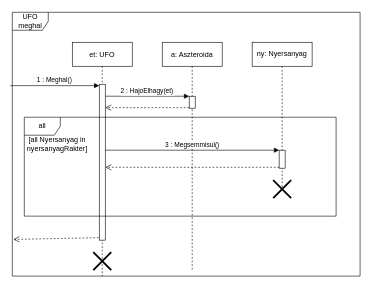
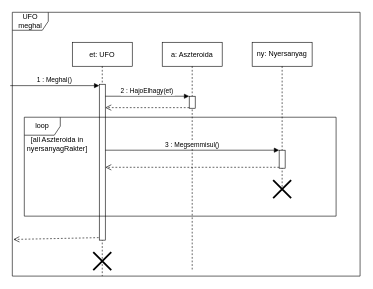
  <mxCell id="0" />
  <mxCell id="1" parent="0" />
  <mxCell id="2" value="UFO meghal" style="shape=umlFrame;whiteSpace=wrap;html=1;" vertex="1" parent="1"><mxGeometry x="20" y="20" width="580" height="440" as="geometry" /></mxCell>
  <mxCell id="3" value="et: UFO" style="shape=umlLifeline;perimeter=lifelinePerimeter;container=1;collapsible=0;recursiveResize=0;rounded=0;shadow=0;strokeWidth=1;" vertex="1" parent="1"><mxGeometry x="120" y="70" width="100" height="390" as="geometry" /></mxCell>
  <mxCell id="4" value="" style="points=[];perimeter=orthogonalPerimeter;rounded=0;shadow=0;strokeWidth=1;" vertex="1" parent="3"><mxGeometry x="45" y="70" width="10" height="260" as="geometry" /></mxCell>
  <mxCell id="5" value="" style="shape=umlDestroy;whiteSpace=wrap;html=1;strokeWidth=3;" vertex="1" parent="3"><mxGeometry x="35" y="350" width="30" height="30" as="geometry" /></mxCell>
  <mxCell id="6" value="a: Aszteroida" style="shape=umlLifeline;perimeter=lifelinePerimeter;container=1;collapsible=0;recursiveResize=0;rounded=0;shadow=0;strokeWidth=1;" vertex="1" parent="1"><mxGeometry x="270" y="70" width="100" height="380" as="geometry" /></mxCell>
  <mxCell id="7" value="" style="points=[];perimeter=orthogonalPerimeter;rounded=0;shadow=0;strokeWidth=1;" vertex="1" parent="6"><mxGeometry x="45" y="90" width="10" height="20" as="geometry" /></mxCell>
  <mxCell id="8" value="" style="verticalAlign=bottom;endArrow=open;dashed=1;endSize=8;exitX=0;exitY=0.95;shadow=0;strokeWidth=1;" edge="1" parent="1" source="7" target="4"><mxGeometry relative="1" as="geometry"><mxPoint x="245" y="226" as="targetPoint" /></mxGeometry></mxCell>
  <mxCell id="9" value="2 : HajoElhagy(et)" style="verticalAlign=bottom;endArrow=block;entryX=0;entryY=0;shadow=0;strokeWidth=1;" edge="1" parent="1" source="4" target="7"><mxGeometry relative="1" as="geometry"><mxPoint x="245" y="150" as="sourcePoint" /></mxGeometry></mxCell>
  <mxCell id="10" value="ny: Nyersanyag" style="shape=umlLifeline;perimeter=lifelinePerimeter;whiteSpace=wrap;html=1;container=1;collapsible=0;recursiveResize=0;outlineConnect=0;" vertex="1" parent="1"><mxGeometry x="420" y="70" width="100" height="250" as="geometry" /></mxCell>
  <mxCell id="11" value="" style="html=1;points=[];perimeter=orthogonalPerimeter;" vertex="1" parent="10"><mxGeometry x="45" y="180" width="10" height="30" as="geometry" /></mxCell>
  <mxCell id="12" value="" style="shape=umlDestroy;whiteSpace=wrap;html=1;strokeWidth=3;" vertex="1" parent="10"><mxGeometry x="35" y="230" width="30" height="30" as="geometry" /></mxCell>
  <mxCell id="13" value="3 : Megsemmisul()" style="html=1;verticalAlign=bottom;endArrow=block;entryX=0;entryY=0;" edge="1" parent="1" source="4" target="11"><mxGeometry relative="1" as="geometry"><mxPoint x="530" y="310" as="sourcePoint" /></mxGeometry></mxCell>
  <mxCell id="14" value="" style="html=1;verticalAlign=bottom;endArrow=open;dashed=1;endSize=8;exitX=0;exitY=0.95;" edge="1" parent="1" source="11" target="4"><mxGeometry relative="1" as="geometry"><mxPoint x="530" y="386" as="targetPoint" /></mxGeometry></mxCell>
  <mxCell id="15" value="" style="html=1;verticalAlign=bottom;endArrow=open;dashed=1;endSize=8;exitX=-0.1;exitY=0.984;exitDx=0;exitDy=0;exitPerimeter=0;entryX=0.003;entryY=0.861;entryDx=0;entryDy=0;entryPerimeter=0;" edge="1" parent="1" source="4" target="2"><mxGeometry relative="1" as="geometry"><mxPoint x="430" y="240" as="sourcePoint" /><mxPoint x="10" y="425" as="targetPoint" /><mxPoint as="offset" /></mxGeometry></mxCell>
  <mxCell id="16" value="1 : Meghal()" style="verticalAlign=bottom;startArrow=none;endArrow=block;startSize=8;shadow=0;strokeWidth=1;startFill=0;exitX=-0.006;exitY=0.278;exitDx=0;exitDy=0;exitPerimeter=0;" edge="1" parent="1" source="2" target="4"><mxGeometry relative="1" as="geometry"><mxPoint x="30" y="150" as="sourcePoint" /></mxGeometry></mxCell>
- <mxCell id="17" value="all" style="shape=umlFrame;whiteSpace=wrap;html=1;" vertex="1" parent="1"><mxGeometry x="40" y="195" width="520" height="165" as="geometry" /></mxCell>
- <mxCell id="18" value="[all Nyersanyag in nyersanyagRakter]" style="text;html=1;strokeColor=none;fillColor=none;align=center;verticalAlign=middle;whiteSpace=wrap;rounded=0;" vertex="1" parent="1"><mxGeometry x="50" y="230" width="90" height="20" as="geometry" /></mxCell>
+ <mxCell id="17" value="loop" style="shape=umlFrame;whiteSpace=wrap;html=1;" vertex="1" parent="1"><mxGeometry x="40" y="195" width="520" height="165" as="geometry" /></mxCell>
+ <mxCell id="18" value="[all Aszteroida in nyersanyagRakter]" style="text;html=1;strokeColor=none;fillColor=none;align=center;verticalAlign=middle;whiteSpace=wrap;rounded=0;" vertex="1" parent="1"><mxGeometry x="50" y="230" width="90" height="20" as="geometry" /></mxCell>
